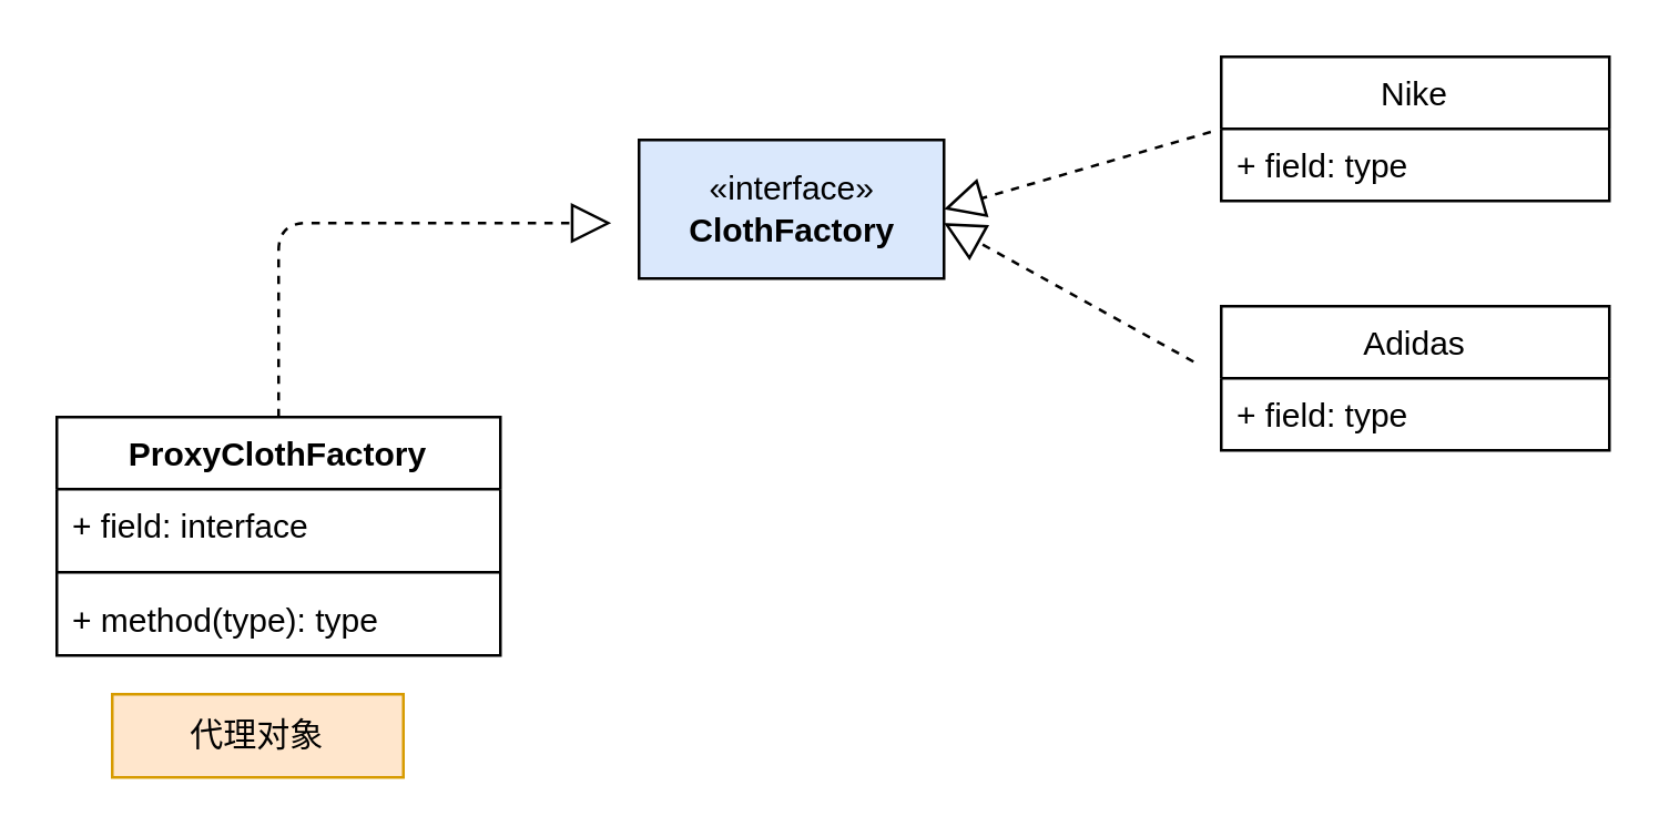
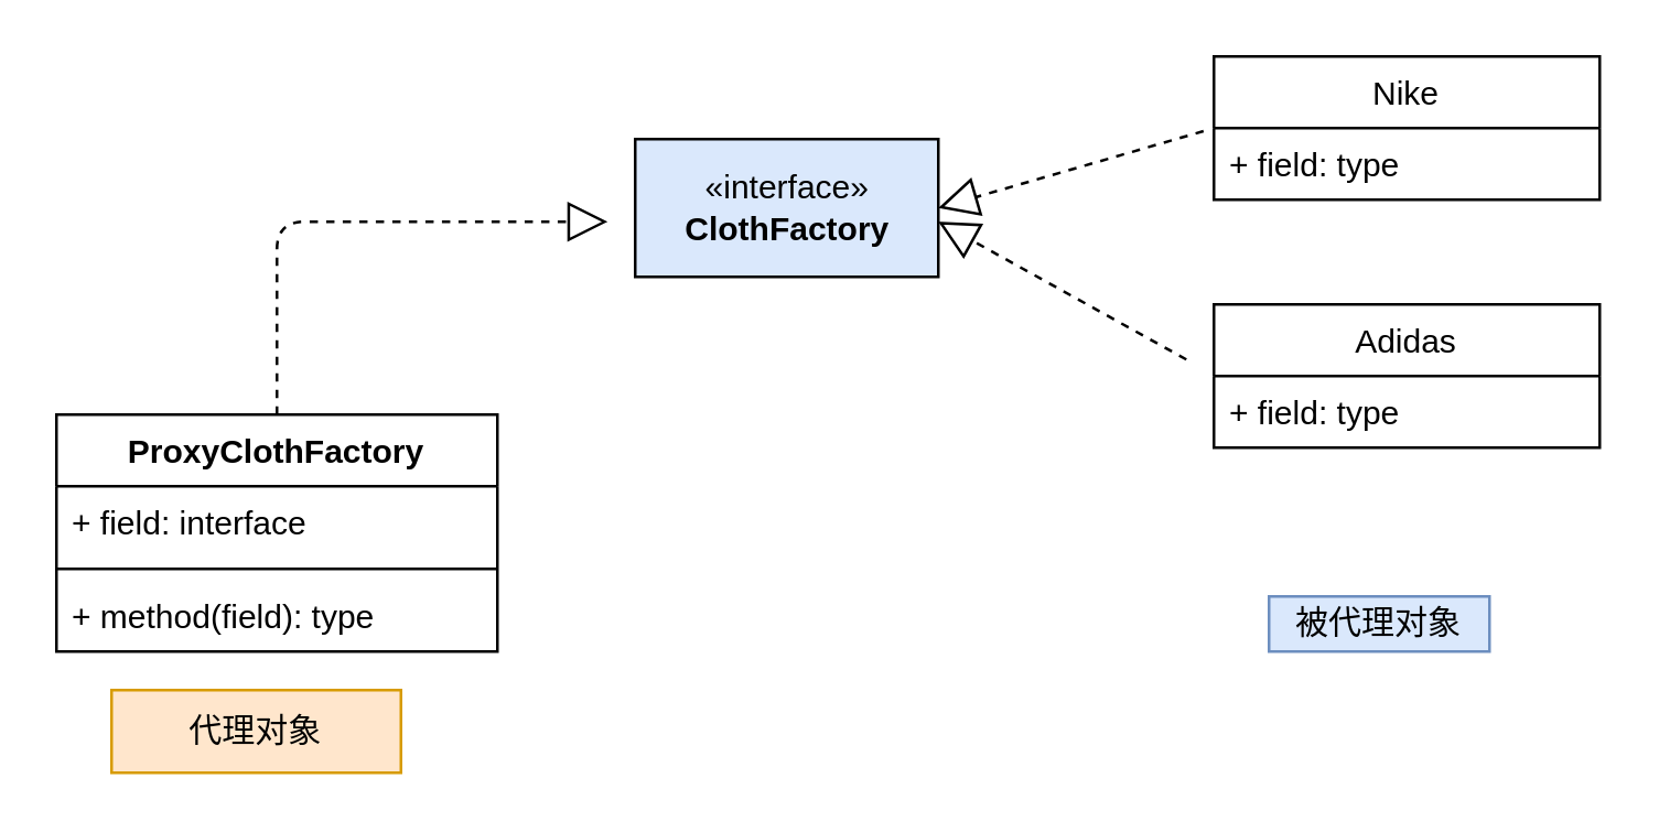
  <mxCell id="0" />
  <mxCell id="1" parent="0" />
  <mxCell id="2" value="«interface»&lt;br&gt;&lt;b&gt;ClothFactory&lt;/b&gt;" style="html=1;fillColor=#dae8fc;" vertex="1" parent="1"><mxGeometry x="230" y="50" width="110" height="50" as="geometry" /></mxCell>
  <mxCell id="3" value="ProxyClothFactory" style="swimlane;fontStyle=1;align=center;verticalAlign=top;childLayout=stackLayout;horizontal=1;startSize=26;horizontalStack=0;resizeParent=1;resizeParentMax=0;resizeLast=0;collapsible=1;marginBottom=0;" vertex="1" parent="1"><mxGeometry x="20" y="150" width="160" height="86" as="geometry" /></mxCell>
  <mxCell id="4" value="+ field: interface" style="text;strokeColor=none;fillColor=none;align=left;verticalAlign=top;spacingLeft=4;spacingRight=4;overflow=hidden;rotatable=0;points=[[0,0.5],[1,0.5]];portConstraint=eastwest;" vertex="1" parent="3"><mxGeometry y="26" width="160" height="26" as="geometry" /></mxCell>
  <mxCell id="5" value="" style="line;strokeWidth=1;fillColor=none;align=left;verticalAlign=middle;spacingTop=-1;spacingLeft=3;spacingRight=3;rotatable=0;labelPosition=right;points=[];portConstraint=eastwest;" vertex="1" parent="3"><mxGeometry y="52" width="160" height="8" as="geometry" /></mxCell>
- <mxCell id="6" value="+ method(type): type" style="text;strokeColor=none;fillColor=none;align=left;verticalAlign=top;spacingLeft=4;spacingRight=4;overflow=hidden;rotatable=0;points=[[0,0.5],[1,0.5]];portConstraint=eastwest;" vertex="1" parent="3"><mxGeometry y="60" width="160" height="26" as="geometry" /></mxCell>
+ <mxCell id="6" value="+ method(field): type" style="text;strokeColor=none;fillColor=none;align=left;verticalAlign=top;spacingLeft=4;spacingRight=4;overflow=hidden;rotatable=0;points=[[0,0.5],[1,0.5]];portConstraint=eastwest;" vertex="1" parent="3"><mxGeometry y="60" width="160" height="26" as="geometry" /></mxCell>
  <mxCell id="7" value="" style="endArrow=block;dashed=1;endFill=0;endSize=12;html=1;exitX=0.5;exitY=0;exitDx=0;exitDy=0;" edge="1" parent="1" source="3"><mxGeometry width="160" relative="1" as="geometry"><mxPoint x="10" y="90" as="sourcePoint" /><mxPoint x="220" y="80" as="targetPoint" /><Array as="points"><mxPoint x="100" y="80" /></Array></mxGeometry></mxCell>
  <mxCell id="8" value="Nike" style="swimlane;fontStyle=0;childLayout=stackLayout;horizontal=1;startSize=26;fillColor=none;horizontalStack=0;resizeParent=1;resizeParentMax=0;resizeLast=0;collapsible=1;marginBottom=0;" vertex="1" parent="1"><mxGeometry x="440" y="20" width="140" height="52" as="geometry" /></mxCell>
  <mxCell id="9" value="+ field: type" style="text;strokeColor=none;fillColor=none;align=left;verticalAlign=top;spacingLeft=4;spacingRight=4;overflow=hidden;rotatable=0;points=[[0,0.5],[1,0.5]];portConstraint=eastwest;" vertex="1" parent="8"><mxGeometry y="26" width="140" height="26" as="geometry" /></mxCell>
  <mxCell id="10" value="Adidas" style="swimlane;fontStyle=0;childLayout=stackLayout;horizontal=1;startSize=26;fillColor=none;horizontalStack=0;resizeParent=1;resizeParentMax=0;resizeLast=0;collapsible=1;marginBottom=0;" vertex="1" parent="1"><mxGeometry x="440" y="110" width="140" height="52" as="geometry" /></mxCell>
  <mxCell id="11" value="+ field: type" style="text;strokeColor=none;fillColor=none;align=left;verticalAlign=top;spacingLeft=4;spacingRight=4;overflow=hidden;rotatable=0;points=[[0,0.5],[1,0.5]];portConstraint=eastwest;" vertex="1" parent="10"><mxGeometry y="26" width="140" height="26" as="geometry" /></mxCell>
  <mxCell id="12" value="" style="endArrow=block;dashed=1;endFill=0;endSize=12;html=1;exitX=-0.027;exitY=0.043;exitDx=0;exitDy=0;entryX=1;entryY=0.5;entryDx=0;entryDy=0;exitPerimeter=0;" edge="1" parent="1" source="9" target="2"><mxGeometry width="160" relative="1" as="geometry"><mxPoint x="290" y="200" as="sourcePoint" /><mxPoint x="410" y="130" as="targetPoint" /><Array as="points" /></mxGeometry></mxCell>
  <mxCell id="13" value="" style="endArrow=block;dashed=1;endFill=0;endSize=12;html=1;entryX=1;entryY=0.6;entryDx=0;entryDy=0;entryPerimeter=0;" edge="1" parent="1" target="2"><mxGeometry width="160" relative="1" as="geometry"><mxPoint x="430" y="130" as="sourcePoint" /><mxPoint x="350" y="85" as="targetPoint" /><Array as="points" /></mxGeometry></mxCell>
  <mxCell id="14" value="代理对象" style="text;html=1;strokeColor=#d79b00;fillColor=#ffe6cc;align=center;verticalAlign=middle;whiteSpace=wrap;rounded=0;" vertex="1" parent="1"><mxGeometry x="40" y="250" width="105" height="30" as="geometry" /></mxCell>
+ <mxCell id="15" value="被代理对象" style="text;html=1;strokeColor=#6c8ebf;fillColor=#dae8fc;align=center;verticalAlign=middle;whiteSpace=wrap;rounded=0;" vertex="1" parent="1"><mxGeometry x="460" y="216" width="80" height="20" as="geometry" /></mxCell>
